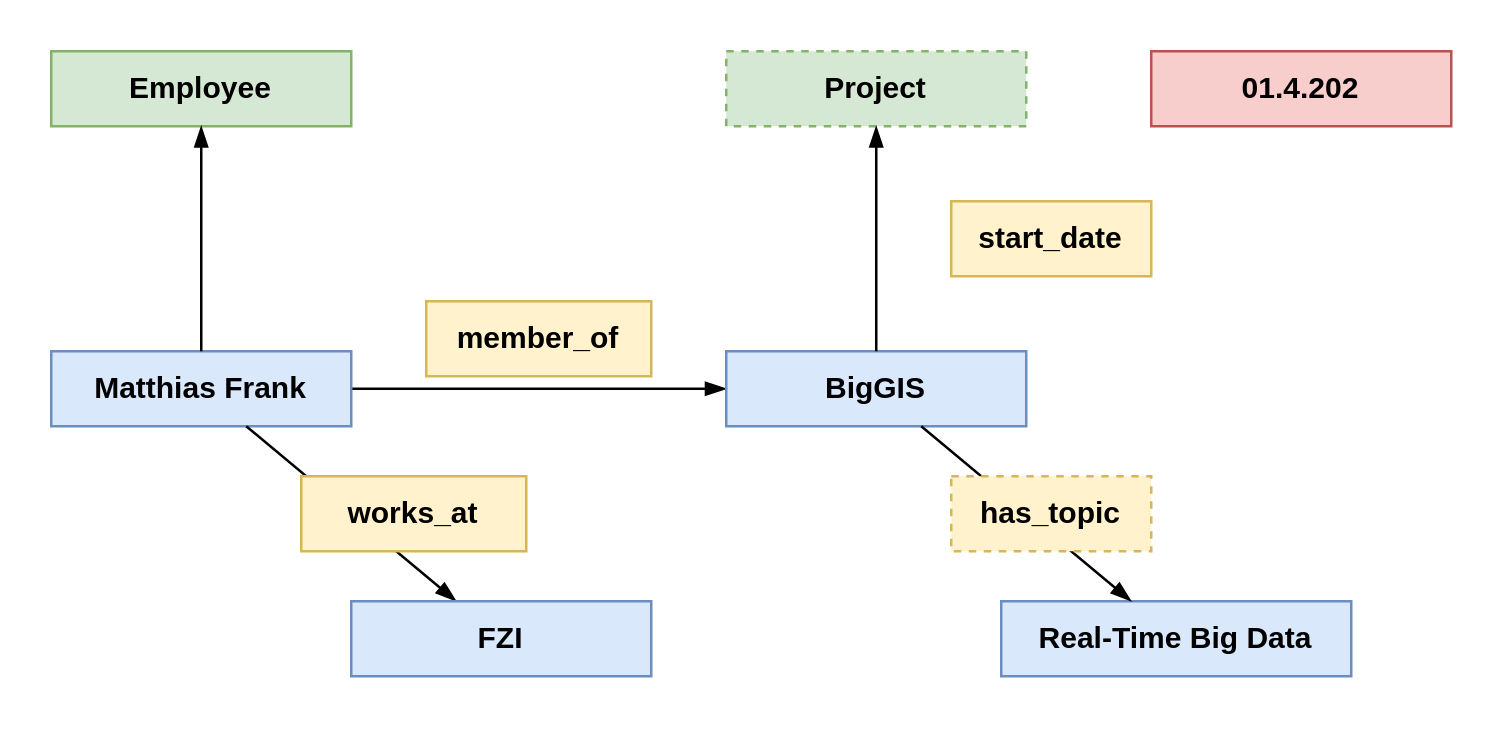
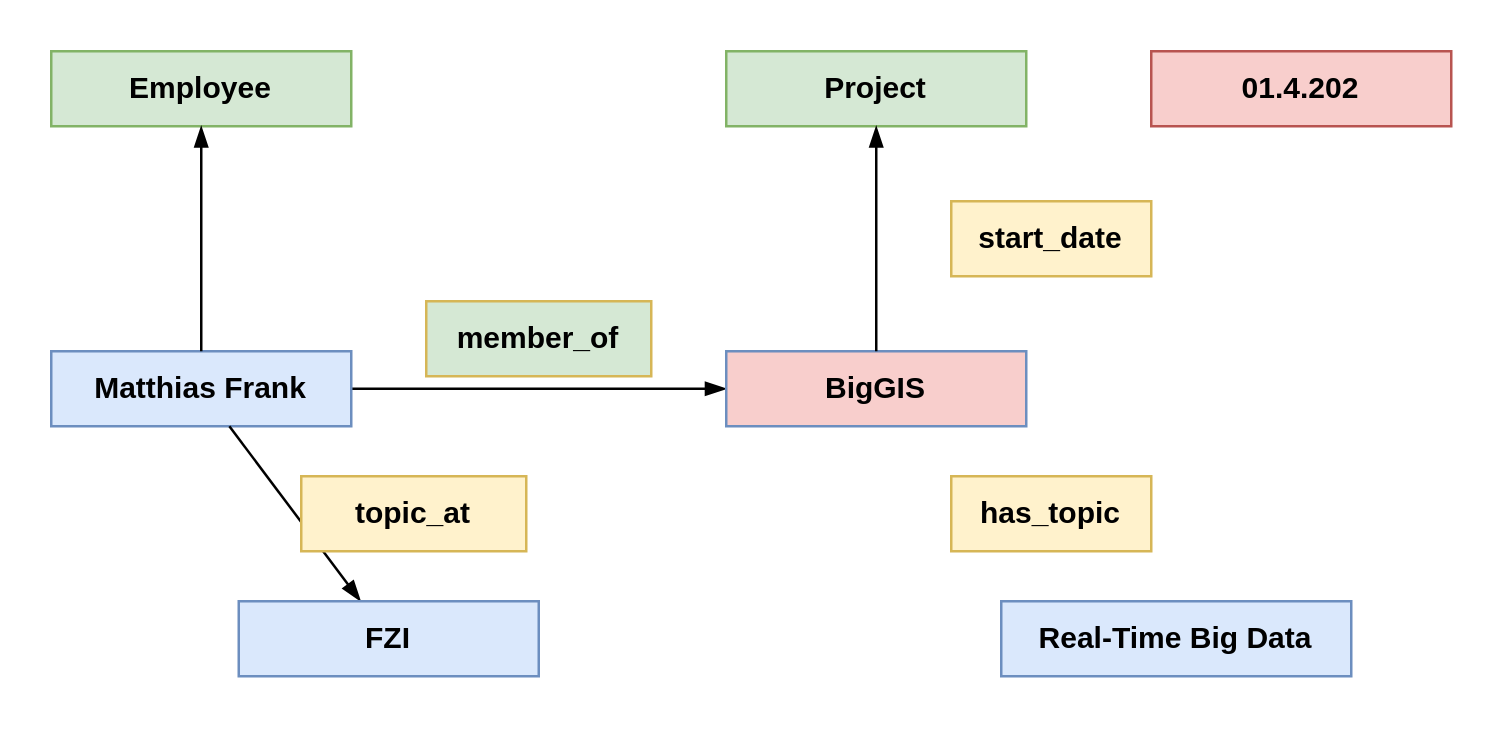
  <mxCell id="0" />
  <mxCell id="1" parent="0" />
  <mxCell id="2" style="edgeStyle=none;rounded=0;comic=0;orthogonalLoop=1;jettySize=auto;html=1;endArrow=blockThin;endFill=1;strokeWidth=1;fontSize=12;fontColor=#0000FF;" parent="1" source="3" target="4" edge="1"><mxGeometry relative="1" as="geometry"><mxPoint x="330" y="100" as="targetPoint" /></mxGeometry></mxCell>
  <mxCell id="3" value="&lt;b&gt;Matthias Frank&lt;/b&gt;" style="rounded=0;whiteSpace=wrap;html=1;shadow=0;glass=0;strokeColor=#6c8ebf;strokeWidth=1;fontSize=12;align=center;fillColor=#dae8fc;fontStyle=0" parent="1" vertex="1"><mxGeometry x="20" y="140" width="120" height="30" as="geometry" /></mxCell>
- <mxCell id="4" value="&lt;b&gt;BigGIS&lt;/b&gt;" style="rounded=0;whiteSpace=wrap;html=1;shadow=0;glass=0;strokeColor=#6c8ebf;strokeWidth=1;fontSize=12;align=center;fillColor=#dae8fc;fontStyle=0" parent="1" vertex="1"><mxGeometry x="290" y="140" width="120" height="30" as="geometry" /></mxCell>
- <mxCell id="5" value="&lt;b&gt;member_of&lt;/b&gt;" style="rounded=0;whiteSpace=wrap;html=1;shadow=0;glass=0;strokeColor=#d6b656;strokeWidth=1;fontSize=12;align=center;fillColor=#fff2cc;fontStyle=0" parent="1" vertex="1"><mxGeometry x="170" y="120" width="90" height="30" as="geometry" /></mxCell>
+ <mxCell id="4" value="&lt;b&gt;BigGIS&lt;/b&gt;" style="rounded=0;whiteSpace=wrap;html=1;shadow=0;glass=0;strokeColor=#6c8ebf;strokeWidth=1;fontSize=12;align=center;fillColor=#f8cecc;fontStyle=0;" parent="1" vertex="1"><mxGeometry x="290" y="140" width="120" height="30" as="geometry" /></mxCell>
+ <mxCell id="5" value="&lt;b&gt;member_of&lt;/b&gt;" style="rounded=0;whiteSpace=wrap;html=1;shadow=0;glass=0;strokeColor=#d6b656;strokeWidth=1;fontSize=12;align=center;fillColor=#d5e8d4;fontStyle=0;" parent="1" vertex="1"><mxGeometry x="170" y="120" width="90" height="30" as="geometry" /></mxCell>
  <mxCell id="6" style="edgeStyle=none;rounded=0;comic=0;orthogonalLoop=1;jettySize=auto;html=1;endArrow=blockThin;endFill=1;strokeWidth=1;fontSize=12;fontColor=#0000FF;" parent="1" source="3" target="8" edge="1"><mxGeometry relative="1" as="geometry"><mxPoint x="370.75" y="220" as="targetPoint" /><mxPoint x="164.25" y="290" as="sourcePoint" /></mxGeometry></mxCell>
- <mxCell id="7" value="&lt;b&gt;works_at&lt;/b&gt;" style="rounded=0;whiteSpace=wrap;html=1;shadow=0;glass=0;strokeColor=#d6b656;strokeWidth=1;fontSize=12;align=center;fillColor=#fff2cc;fontStyle=0" parent="1" vertex="1"><mxGeometry x="120" y="190" width="90" height="30" as="geometry" /></mxCell>
- <mxCell id="8" value="&lt;b&gt;FZI&lt;/b&gt;" style="rounded=0;whiteSpace=wrap;html=1;shadow=0;glass=0;strokeColor=#6c8ebf;strokeWidth=1;fontSize=12;align=center;fillColor=#dae8fc;fontStyle=0" parent="1" vertex="1"><mxGeometry x="140" y="240" width="120" height="30" as="geometry" /></mxCell>
+ <mxCell id="7" value="&lt;b&gt;topic_at&lt;/b&gt;" style="rounded=0;whiteSpace=wrap;html=1;shadow=0;glass=0;strokeColor=#d6b656;strokeWidth=1;fontSize=12;align=center;fillColor=#fff2cc;fontStyle=0" parent="1" vertex="1"><mxGeometry x="120" y="190" width="90" height="30" as="geometry" /></mxCell>
+ <mxCell id="8" value="&lt;b&gt;FZI&lt;/b&gt;" style="rounded=0;whiteSpace=wrap;html=1;shadow=0;glass=0;strokeColor=#6c8ebf;strokeWidth=1;fontSize=12;align=center;fillColor=#dae8fc;fontStyle=0" parent="1" vertex="1"><mxGeometry x="95" y="240" width="120" height="30" as="geometry" /></mxCell>
  <mxCell id="9" value="&lt;b&gt;Real-Time Big Data&lt;/b&gt;" style="rounded=0;whiteSpace=wrap;html=1;shadow=0;glass=0;strokeColor=#6c8ebf;strokeWidth=1;fontSize=12;align=center;fillColor=#dae8fc;fontStyle=0" parent="1" vertex="1"><mxGeometry x="400" y="240" width="140" height="30" as="geometry" /></mxCell>
- <mxCell id="10" style="edgeStyle=none;rounded=0;comic=0;orthogonalLoop=1;jettySize=auto;html=1;endArrow=blockThin;endFill=1;strokeWidth=1;fontSize=12;fontColor=#0000FF;" parent="1" source="4" target="9" edge="1"><mxGeometry relative="1" as="geometry"><mxPoint x="340.417" y="110" as="targetPoint" /><mxPoint x="172.083" y="170" as="sourcePoint" /></mxGeometry></mxCell>
  <mxCell id="11" value="&lt;b&gt;01.4.202&lt;/b&gt;" style="rounded=0;whiteSpace=wrap;html=1;shadow=0;glass=0;strokeColor=#b85450;strokeWidth=1;fontSize=12;align=center;fillColor=#f8cecc;fontStyle=0" parent="1" vertex="1"><mxGeometry x="460" y="20" width="120" height="30" as="geometry" /></mxCell>
  <mxCell id="12" value="&lt;b&gt;start_date&lt;/b&gt;" style="rounded=0;whiteSpace=wrap;html=1;shadow=0;glass=0;strokeColor=#d6b656;strokeWidth=1;fontSize=12;align=center;fillColor=#fff2cc;fontStyle=0" parent="1" vertex="1"><mxGeometry x="380" y="80" width="80" height="30" as="geometry" /></mxCell>
- <mxCell id="13" value="&lt;b&gt;has_topic&lt;/b&gt;" style="rounded=0;whiteSpace=wrap;html=1;shadow=0;glass=0;strokeColor=#d6b656;strokeWidth=1;fontSize=12;align=center;fillColor=#fff2cc;fontStyle=0;dashed=1;" parent="1" vertex="1"><mxGeometry x="380" y="190" width="80" height="30" as="geometry" /></mxCell>
- <mxCell id="14" value="&lt;b&gt;Project&lt;/b&gt;" style="rounded=0;whiteSpace=wrap;html=1;shadow=0;glass=0;strokeColor=#82b366;strokeWidth=1;fontSize=12;align=center;fillColor=#d5e8d4;fontStyle=0;dashed=1;" parent="1" vertex="1"><mxGeometry x="290" y="20" width="120" height="30" as="geometry" /></mxCell>
+ <mxCell id="13" value="&lt;b&gt;has_topic&lt;/b&gt;" style="rounded=0;whiteSpace=wrap;html=1;shadow=0;glass=0;strokeColor=#d6b656;strokeWidth=1;fontSize=12;align=center;fillColor=#fff2cc;fontStyle=0" parent="1" vertex="1"><mxGeometry x="380" y="190" width="80" height="30" as="geometry" /></mxCell>
+ <mxCell id="14" value="&lt;b&gt;Project&lt;/b&gt;" style="rounded=0;whiteSpace=wrap;html=1;shadow=0;glass=0;strokeColor=#82b366;strokeWidth=1;fontSize=12;align=center;fillColor=#d5e8d4;fontStyle=0" parent="1" vertex="1"><mxGeometry x="290" y="20" width="120" height="30" as="geometry" /></mxCell>
  <mxCell id="15" style="edgeStyle=none;rounded=0;comic=0;orthogonalLoop=1;jettySize=auto;html=1;endArrow=blockThin;endFill=1;strokeWidth=1;fontSize=12;fontColor=#0000FF;" parent="1" source="4" target="14" edge="1"><mxGeometry relative="1" as="geometry"><mxPoint x="300" y="165" as="targetPoint" /><mxPoint x="150" y="165" as="sourcePoint" /></mxGeometry></mxCell>
  <mxCell id="16" value="&lt;b&gt;Employee&lt;br&gt;&lt;/b&gt;" style="rounded=0;whiteSpace=wrap;html=1;shadow=0;glass=0;strokeColor=#82b366;strokeWidth=1;fontSize=12;align=center;fillColor=#d5e8d4;fontStyle=0" parent="1" vertex="1"><mxGeometry x="20" y="20" width="120" height="30" as="geometry" /></mxCell>
  <mxCell id="17" style="edgeStyle=none;rounded=0;comic=0;orthogonalLoop=1;jettySize=auto;html=1;endArrow=blockThin;endFill=1;strokeWidth=1;fontSize=12;fontColor=#0000FF;" parent="1" source="3" target="16" edge="1"><mxGeometry relative="1" as="geometry"><mxPoint x="30" y="165" as="targetPoint" /><mxPoint x="80" y="140" as="sourcePoint" /></mxGeometry></mxCell>
